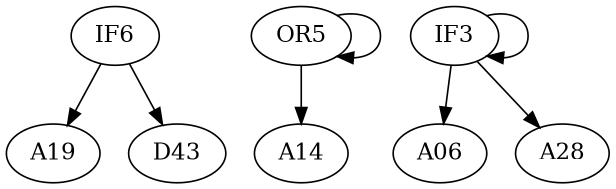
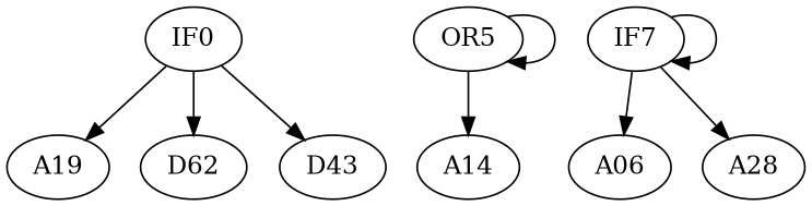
  digraph {
    n1 [label=A19]
-   IF0 [label=IF6]
+   IF0
+   D62
    D43
    OR5
    A14
-   IF7 [label=IF3]
+   IF7
    A06
    A28
    IF0 -> n1
+   IF0 -> D62
    IF0 -> D43
    OR5 -> OR5
    OR5 -> A14
    IF7 -> IF7
    IF7 -> A06
    IF7 -> A28
  }
